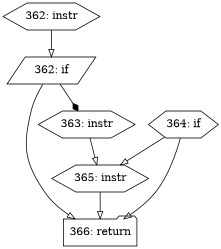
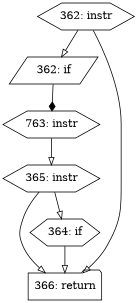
  digraph {
    node [shape=hexagon]
    edge [arrowhead=onormal]
    n1 [label="362: instr"]
    n2 [label="362: if" shape=parallelogram]
-   n3 [label="363: instr"]
+   n3 [label="763: instr"]
    n4 [label="366: return" shape=folder]
    n5 [label="365: instr"]
    n6 [label="364: if"]
    n1 -> n2
    n2 -> n3 [arrowhead=diamond]
-   n2 -> n4
+   n1 -> n4
    n3 -> n5
    n5 -> n4
    n6 -> n4
-   n6 -> n5
+   n5 -> n6
  }
